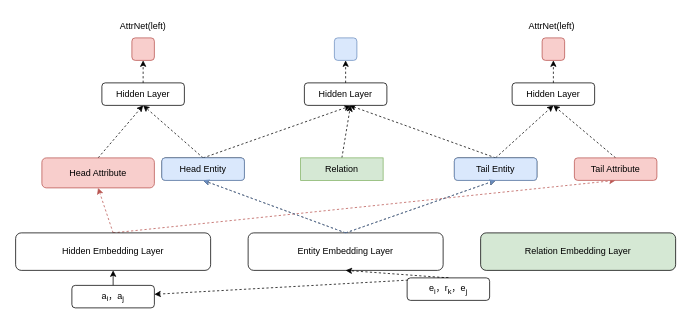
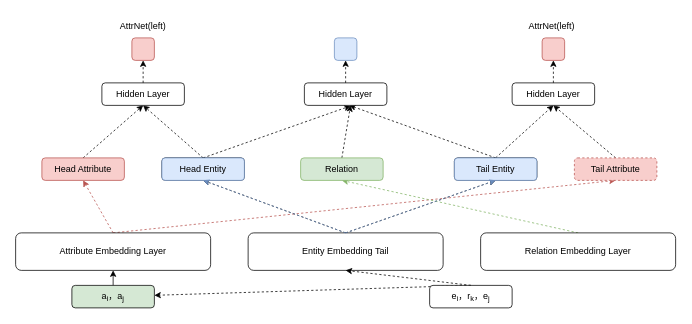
  <mxCell id="0" />
  <mxCell id="1" parent="0" />
  <mxCell id="2" style="edgeStyle=none;rounded=0;orthogonalLoop=1;jettySize=auto;html=1;exitX=0.5;exitY=0;exitDx=0;exitDy=0;entryX=0.5;entryY=1;entryDx=0;entryDy=0;dashed=1;fillColor=#f8cecc;strokeColor=#b85450;" edge="1" parent="1" source="4" target="11"><mxGeometry relative="1" as="geometry" /></mxCell>
  <mxCell id="3" style="edgeStyle=none;rounded=0;orthogonalLoop=1;jettySize=auto;html=1;exitX=0.5;exitY=0;exitDx=0;exitDy=0;entryX=0.5;entryY=1;entryDx=0;entryDy=0;dashed=1;fillColor=#f8cecc;strokeColor=#b85450;" edge="1" parent="1" source="4" target="21"><mxGeometry relative="1" as="geometry" /></mxCell>
- <mxCell id="4" value="Hidden Embedding Layer" style="rounded=1;whiteSpace=wrap;html=1;" vertex="1" parent="1"><mxGeometry x="20" y="310" width="260" height="50" as="geometry" /></mxCell>
+ <mxCell id="4" value="Attribute Embedding Layer" style="rounded=1;whiteSpace=wrap;html=1;" vertex="1" parent="1"><mxGeometry x="20" y="310" width="260" height="50" as="geometry" /></mxCell>
  <mxCell id="5" style="edgeStyle=none;rounded=0;orthogonalLoop=1;jettySize=auto;html=1;exitX=0.5;exitY=0;exitDx=0;exitDy=0;entryX=0.5;entryY=1;entryDx=0;entryDy=0;dashed=1;" edge="1" parent="1" source="7" target="14"><mxGeometry relative="1" as="geometry" /></mxCell>
  <mxCell id="6" style="edgeStyle=none;rounded=0;orthogonalLoop=1;jettySize=auto;html=1;exitX=0.5;exitY=0;exitDx=0;exitDy=0;entryX=0.5;entryY=1;entryDx=0;entryDy=0;dashed=1;" edge="1" parent="1" source="7" target="19"><mxGeometry relative="1" as="geometry" /></mxCell>
- <mxCell id="7" value="Entity Embedding Layer" style="rounded=1;whiteSpace=wrap;html=1;" vertex="1" parent="1"><mxGeometry x="330" y="310" width="260" height="50" as="geometry" /></mxCell>
- <mxCell id="9" value="Relation Embedding Layer" style="rounded=1;whiteSpace=wrap;html=1;fillColor=#d5e8d4;" vertex="1" parent="1"><mxGeometry x="640" y="310" width="260" height="50" as="geometry" /></mxCell>
+ <mxCell id="7" value="Entity Embedding Tail" style="rounded=1;whiteSpace=wrap;html=1;" vertex="1" parent="1"><mxGeometry x="330" y="310" width="260" height="50" as="geometry" /></mxCell>
+ <mxCell id="8" style="edgeStyle=none;rounded=0;orthogonalLoop=1;jettySize=auto;html=1;exitX=0.5;exitY=0;exitDx=0;exitDy=0;entryX=0.5;entryY=1;entryDx=0;entryDy=0;dashed=1;fillColor=#d5e8d4;strokeColor=#82b366;" edge="1" parent="1" source="9" target="16"><mxGeometry relative="1" as="geometry" /></mxCell>
+ <mxCell id="9" value="Relation Embedding Layer" style="rounded=1;whiteSpace=wrap;html=1;" vertex="1" parent="1"><mxGeometry x="640" y="310" width="260" height="50" as="geometry" /></mxCell>
  <mxCell id="10" style="edgeStyle=none;rounded=0;orthogonalLoop=1;jettySize=auto;html=1;exitX=0.5;exitY=0;exitDx=0;exitDy=0;entryX=0.5;entryY=1;entryDx=0;entryDy=0;dashed=1;" edge="1" parent="1" source="11" target="23"><mxGeometry relative="1" as="geometry" /></mxCell>
- <mxCell id="11" value="Head Attribute" style="rounded=1;whiteSpace=wrap;html=1;fillColor=#f8cecc;strokeColor=#b85450;" vertex="1" parent="1"><mxGeometry x="55" y="210" width="150" height="40" as="geometry" /></mxCell>
+ <mxCell id="11" value="Head Attribute" style="rounded=1;whiteSpace=wrap;html=1;fillColor=#f8cecc;strokeColor=#b85450;" vertex="1" parent="1"><mxGeometry x="55" y="210" width="110" height="30" as="geometry" /></mxCell>
  <mxCell id="12" style="edgeStyle=none;rounded=0;orthogonalLoop=1;jettySize=auto;html=1;exitX=0.5;exitY=0;exitDx=0;exitDy=0;entryX=0.5;entryY=1;entryDx=0;entryDy=0;dashed=1;" edge="1" parent="1" source="14" target="23"><mxGeometry relative="1" as="geometry" /></mxCell>
  <mxCell id="13" style="edgeStyle=none;rounded=0;orthogonalLoop=1;jettySize=auto;html=1;exitX=0.5;exitY=0;exitDx=0;exitDy=0;entryX=0.56;entryY=1.024;entryDx=0;entryDy=0;entryPerimeter=0;dashed=1;" edge="1" parent="1" source="14" target="25"><mxGeometry relative="1" as="geometry" /></mxCell>
  <mxCell id="14" value="Head Entity" style="rounded=1;whiteSpace=wrap;html=1;" vertex="1" parent="1"><mxGeometry x="215" y="210" width="110" height="30" as="geometry" /></mxCell>
  <mxCell id="15" style="edgeStyle=none;rounded=0;orthogonalLoop=1;jettySize=auto;html=1;exitX=0.5;exitY=0;exitDx=0;exitDy=0;entryX=0.56;entryY=0.996;entryDx=0;entryDy=0;dashed=1;entryPerimeter=0;" edge="1" parent="1" source="16" target="25"><mxGeometry relative="1" as="geometry" /></mxCell>
- <mxCell id="16" value="Relation" style="whiteSpace=wrap;html=1;fillColor=#d5e8d4;strokeColor=#82b366;rounded=0;" vertex="1" parent="1"><mxGeometry x="400" y="210" width="110" height="30" as="geometry" /></mxCell>
+ <mxCell id="16" value="Relation" style="rounded=1;whiteSpace=wrap;html=1;fillColor=#d5e8d4;strokeColor=#82b366;" vertex="1" parent="1"><mxGeometry x="400" y="210" width="110" height="30" as="geometry" /></mxCell>
  <mxCell id="17" style="edgeStyle=none;rounded=0;orthogonalLoop=1;jettySize=auto;html=1;exitX=0.5;exitY=0;exitDx=0;exitDy=0;dashed=1;" edge="1" parent="1" source="19"><mxGeometry relative="1" as="geometry"><mxPoint x="465" y="140" as="targetPoint" /></mxGeometry></mxCell>
  <mxCell id="18" style="edgeStyle=none;rounded=0;orthogonalLoop=1;jettySize=auto;html=1;exitX=0.5;exitY=0;exitDx=0;exitDy=0;entryX=0.5;entryY=1;entryDx=0;entryDy=0;dashed=1;" edge="1" parent="1" source="19" target="27"><mxGeometry relative="1" as="geometry" /></mxCell>
  <mxCell id="19" value="Tail Entity" style="rounded=1;whiteSpace=wrap;html=1;" vertex="1" parent="1"><mxGeometry x="605" y="210" width="110" height="30" as="geometry" /></mxCell>
  <mxCell id="20" style="edgeStyle=none;rounded=0;orthogonalLoop=1;jettySize=auto;html=1;exitX=0.5;exitY=0;exitDx=0;exitDy=0;entryX=0.5;entryY=1;entryDx=0;entryDy=0;dashed=1;" edge="1" parent="1" source="21" target="27"><mxGeometry relative="1" as="geometry" /></mxCell>
- <mxCell id="21" value="Tail Attribute" style="rounded=1;whiteSpace=wrap;html=1;fillColor=#f8cecc;strokeColor=#b85450;" vertex="1" parent="1"><mxGeometry x="765" y="210" width="110" height="30" as="geometry" /></mxCell>
+ <mxCell id="21" value="Tail Attribute" style="rounded=1;whiteSpace=wrap;html=1;fillColor=#f8cecc;strokeColor=#b85450;dashed=1;" vertex="1" parent="1"><mxGeometry x="765" y="210" width="110" height="30" as="geometry" /></mxCell>
  <mxCell id="22" style="edgeStyle=none;rounded=0;orthogonalLoop=1;jettySize=auto;html=1;exitX=0.5;exitY=0;exitDx=0;exitDy=0;entryX=0.5;entryY=1;entryDx=0;entryDy=0;dashed=1;" edge="1" parent="1" source="23" target="28"><mxGeometry relative="1" as="geometry" /></mxCell>
  <mxCell id="23" value="Hidden Layer" style="rounded=1;whiteSpace=wrap;html=1;" vertex="1" parent="1"><mxGeometry x="135" y="110" width="110" height="30" as="geometry" /></mxCell>
  <mxCell id="24" style="edgeStyle=none;rounded=0;orthogonalLoop=1;jettySize=auto;html=1;exitX=0.5;exitY=0;exitDx=0;exitDy=0;entryX=0.5;entryY=1;entryDx=0;entryDy=0;dashed=1;" edge="1" parent="1" source="25" target="29"><mxGeometry relative="1" as="geometry" /></mxCell>
  <mxCell id="25" value="Hidden Layer" style="rounded=1;whiteSpace=wrap;html=1;" vertex="1" parent="1"><mxGeometry x="405" y="110" width="110" height="30" as="geometry" /></mxCell>
  <mxCell id="26" style="edgeStyle=none;rounded=0;orthogonalLoop=1;jettySize=auto;html=1;exitX=0.5;exitY=0;exitDx=0;exitDy=0;entryX=0.5;entryY=1;entryDx=0;entryDy=0;dashed=1;" edge="1" parent="1" source="27" target="30"><mxGeometry relative="1" as="geometry" /></mxCell>
  <mxCell id="27" value="Hidden Layer" style="rounded=1;whiteSpace=wrap;html=1;" vertex="1" parent="1"><mxGeometry x="682" y="110" width="110" height="30" as="geometry" /></mxCell>
  <mxCell id="28" value="" style="rounded=1;whiteSpace=wrap;html=1;fillColor=#f8cecc;strokeColor=#b85450;" vertex="1" parent="1"><mxGeometry x="175" y="50" width="30" height="30" as="geometry" /></mxCell>
  <mxCell id="29" value="" style="rounded=1;whiteSpace=wrap;html=1;fillColor=#dae8fc;strokeColor=#6c8ebf;" vertex="1" parent="1"><mxGeometry x="445" y="50" width="30" height="30" as="geometry" /></mxCell>
  <mxCell id="30" value="" style="rounded=1;whiteSpace=wrap;html=1;fillColor=#f8cecc;strokeColor=#b85450;" vertex="1" parent="1"><mxGeometry x="722" y="50" width="30" height="30" as="geometry" /></mxCell>
  <mxCell id="31" value="AttrNet(left)" style="text;html=1;strokeColor=none;fillColor=none;align=center;verticalAlign=middle;whiteSpace=wrap;rounded=0;" vertex="1" parent="1"><mxGeometry x="160" y="20" width="60" height="30" as="geometry" /></mxCell>
  <mxCell id="32" value="AttrNet(left)" style="text;html=1;strokeColor=none;fillColor=none;align=center;verticalAlign=middle;whiteSpace=wrap;rounded=0;" vertex="1" parent="1"><mxGeometry x="705" y="20" width="60" height="30" as="geometry" /></mxCell>
  <mxCell id="33" style="edgeStyle=orthogonalEdgeStyle;rounded=0;orthogonalLoop=1;jettySize=auto;html=1;exitX=0.5;exitY=0;exitDx=0;exitDy=0;entryX=0.5;entryY=1;entryDx=0;entryDy=0;" edge="1" parent="1" source="34" target="4"><mxGeometry relative="1" as="geometry" /></mxCell>
- <mxCell id="34" value="a&lt;sub&gt;i&lt;/sub&gt;，a&lt;sub&gt;j&lt;/sub&gt;" style="rounded=1;whiteSpace=wrap;html=1;" vertex="1" parent="1"><mxGeometry x="95" y="380" width="110" height="30" as="geometry" /></mxCell>
+ <mxCell id="34" value="a&lt;sub&gt;i&lt;/sub&gt;，a&lt;sub&gt;j&lt;/sub&gt;" style="rounded=1;whiteSpace=wrap;html=1;fillColor=#d5e8d4;" vertex="1" parent="1"><mxGeometry x="95" y="380" width="110" height="30" as="geometry" /></mxCell>
  <mxCell id="35" style="rounded=0;orthogonalLoop=1;jettySize=auto;html=1;exitX=0.5;exitY=0;exitDx=0;exitDy=0;entryX=0.5;entryY=1;entryDx=0;entryDy=0;dashed=1;" edge="1" parent="1" source="37" target="7"><mxGeometry relative="1" as="geometry" /></mxCell>
  <mxCell id="36" style="edgeStyle=none;rounded=0;orthogonalLoop=1;jettySize=auto;html=1;exitX=0.5;exitY=0;exitDx=0;exitDy=0;dashed=1;" edge="1" parent="1" source="37" target="34"><mxGeometry relative="1" as="geometry" /></mxCell>
- <mxCell id="37" value="e&lt;sub&gt;i&lt;/sub&gt;，r&lt;sub&gt;k&lt;/sub&gt;，e&lt;sub&gt;j&lt;/sub&gt;" style="rounded=1;whiteSpace=wrap;html=1;" vertex="1" parent="1"><mxGeometry x="542" y="370" width="110" height="30" as="geometry" /></mxCell>
+ <mxCell id="37" value="e&lt;sub&gt;i&lt;/sub&gt;，r&lt;sub&gt;k&lt;/sub&gt;，e&lt;sub&gt;j&lt;/sub&gt;" style="rounded=1;whiteSpace=wrap;html=1;" vertex="1" parent="1"><mxGeometry x="572" y="380" width="110" height="30" as="geometry" /></mxCell>
  <mxCell id="38" value="Head Entity" style="rounded=1;whiteSpace=wrap;html=1;fillColor=#dae8fc;strokeColor=#6c8ebf;" vertex="1" parent="1"><mxGeometry x="215" y="210" width="110" height="30" as="geometry" /></mxCell>
  <mxCell id="39" value="Tail Entity" style="rounded=1;whiteSpace=wrap;html=1;fillColor=#dae8fc;strokeColor=#6c8ebf;" vertex="1" parent="1"><mxGeometry x="605" y="210" width="110" height="30" as="geometry" /></mxCell>
  <mxCell id="40" style="edgeStyle=none;rounded=0;orthogonalLoop=1;jettySize=auto;html=1;exitX=0.5;exitY=0;exitDx=0;exitDy=0;entryX=0.5;entryY=1;entryDx=0;entryDy=0;dashed=1;fillColor=#dae8fc;strokeColor=#6c8ebf;" edge="1" target="39" parent="1"><mxGeometry relative="1" as="geometry"><mxPoint x="460" y="310" as="sourcePoint" /></mxGeometry></mxCell>
  <mxCell id="41" style="edgeStyle=none;rounded=0;orthogonalLoop=1;jettySize=auto;html=1;exitX=0.5;exitY=0;exitDx=0;exitDy=0;entryX=0.5;entryY=1;entryDx=0;entryDy=0;dashed=1;fillColor=#dae8fc;strokeColor=#6c8ebf;" edge="1" target="38" parent="1"><mxGeometry relative="1" as="geometry"><mxPoint x="460" y="310" as="sourcePoint" /></mxGeometry></mxCell>
